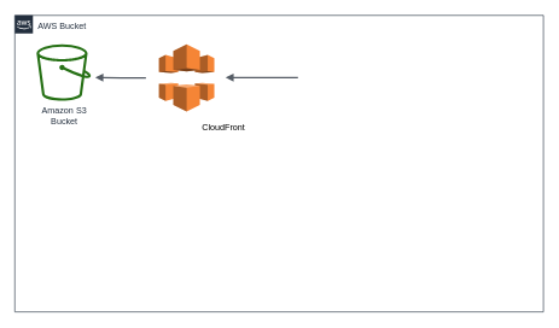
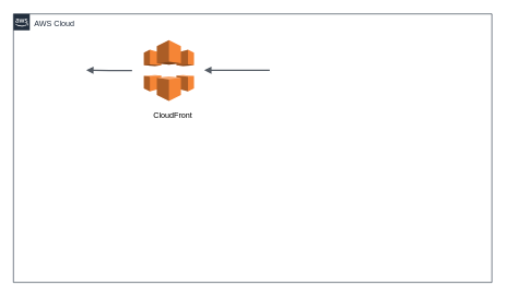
  <mxCell id="0" />
  <mxCell id="1" parent="0" />
- <mxCell id="2" value="AWS Bucket" style="points=[[0,0],[0.25,0],[0.5,0],[0.75,0],[1,0],[1,0.25],[1,0.5],[1,0.75],[1,1],[0.75,1],[0.5,1],[0.25,1],[0,1],[0,0.75],[0,0.5],[0,0.25]];outlineConnect=0;gradientColor=none;html=1;whiteSpace=wrap;fontSize=12;fontStyle=0;shape=mxgraph.aws4.group;grIcon=mxgraph.aws4.group_aws_cloud_alt;strokeColor=#232F3E;fillColor=none;verticalAlign=top;align=left;spacingLeft=30;fontColor=#232F3E;dashed=0;labelBackgroundColor=#ffffff;container=1;pointerEvents=0;collapsible=0;recursiveResize=0;" parent="1" vertex="1"><mxGeometry x="20" y="20.5" width="730" height="410" as="geometry" /></mxCell>
+ <mxCell id="2" value="AWS Cloud" style="points=[[0,0],[0.25,0],[0.5,0],[0.75,0],[1,0],[1,0.25],[1,0.5],[1,0.75],[1,1],[0.75,1],[0.5,1],[0.25,1],[0,1],[0,0.75],[0,0.5],[0,0.25]];outlineConnect=0;gradientColor=none;html=1;whiteSpace=wrap;fontSize=12;fontStyle=0;shape=mxgraph.aws4.group;grIcon=mxgraph.aws4.group_aws_cloud_alt;strokeColor=#232F3E;fillColor=none;verticalAlign=top;align=left;spacingLeft=30;fontColor=#232F3E;dashed=0;labelBackgroundColor=#ffffff;container=1;pointerEvents=0;collapsible=0;recursiveResize=0;" parent="1" vertex="1"><mxGeometry x="20" y="20.5" width="730" height="410" as="geometry" /></mxCell>
  <mxCell id="3" value="" style="outlineConnect=0;dashed=0;verticalLabelPosition=bottom;verticalAlign=top;align=center;html=1;shape=mxgraph.aws3.cloudfront;fillColor=#F58536;gradientColor=none;" vertex="1" parent="2"><mxGeometry x="199" y="40" width="76.5" height="93" as="geometry" /></mxCell>
  <mxCell id="4" value="" style="edgeStyle=orthogonalEdgeStyle;html=1;endArrow=none;elbow=vertical;startArrow=block;startFill=1;strokeColor=#545B64;rounded=0;strokeWidth=2;" edge="1" parent="2"><mxGeometry width="100" relative="1" as="geometry"><mxPoint x="291" y="86" as="sourcePoint" /><mxPoint x="391" y="86" as="targetPoint" /></mxGeometry></mxCell>
  <mxCell id="5" value="" style="edgeStyle=orthogonalEdgeStyle;html=1;endArrow=none;elbow=vertical;startArrow=block;startFill=1;strokeColor=#545B64;rounded=0;strokeWidth=2;" edge="1" parent="2"><mxGeometry width="100" relative="1" as="geometry"><mxPoint x="111" y="86" as="sourcePoint" /><mxPoint x="181" y="86.5" as="targetPoint" /></mxGeometry></mxCell>
- <mxCell id="6" value="&lt;div&gt;CloudFront&lt;/div&gt;" style="text;html=1;align=center;verticalAlign=middle;whiteSpace=wrap;rounded=0;" vertex="1" parent="2"><mxGeometry x="252.25" y="139.5" width="72.75" height="30" as="geometry" /></mxCell>
- <mxCell id="7" value="Amazon S3&lt;br&gt;Bucket&lt;br&gt;" style="outlineConnect=0;fontColor=#232F3E;gradientColor=none;fillColor=#277116;strokeColor=none;dashed=0;verticalLabelPosition=bottom;verticalAlign=top;align=center;html=1;fontSize=12;fontStyle=0;aspect=fixed;pointerEvents=1;shape=mxgraph.aws4.bucket;labelBackgroundColor=#ffffff;" parent="1" vertex="1"><mxGeometry x="50" y="60.5" width="75" height="78" as="geometry" /></mxCell>
+ <mxCell id="6" value="&lt;div&gt;CloudFront&lt;/div&gt;" style="text;html=1;align=center;verticalAlign=middle;whiteSpace=wrap;rounded=0;" vertex="1" parent="2"><mxGeometry x="207.25" y="139.5" width="72.75" height="30" as="geometry" /></mxCell>
